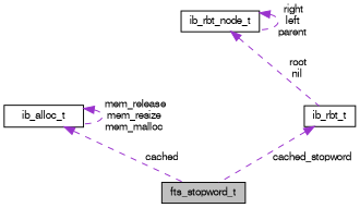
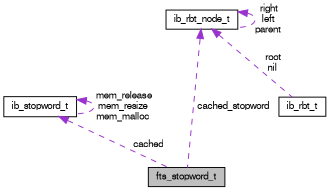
  digraph {
    node [color=black fontname=FreeSans fontsize=10 shape=record]
    edge [color=darkorchid3 dir=back fontname=FreeSans fontsize=10 labelfontname=FreeSans labelfontsize=10 style=dashed]
    n1 [fillcolor=grey75 fontcolor=black height=0.2 label=fts_stopword_t style=filled width=0.4]
-   n2 [height=0.2 label=ib_alloc_t width=0.4]
+   n2 [height=0.2 label=ib_stopword_t width=0.4]
    n3 [height=0.2 label=ib_rbt_t width=0.4]
    n4 [height=0.2 label=ib_rbt_node_t width=0.4]
    n2 -> n1 [label=" cached"]
    n2 -> n2 [label=" mem_release\nmem_resize\nmem_malloc"]
-   n3 -> n1 [label=" cached_stopword"]
+   n4 -> n1 [label=" cached_stopword"]
    n4 -> n3 [label=" root\nnil"]
    n4 -> n4 [label=" right\nleft\nparent"]
  }
